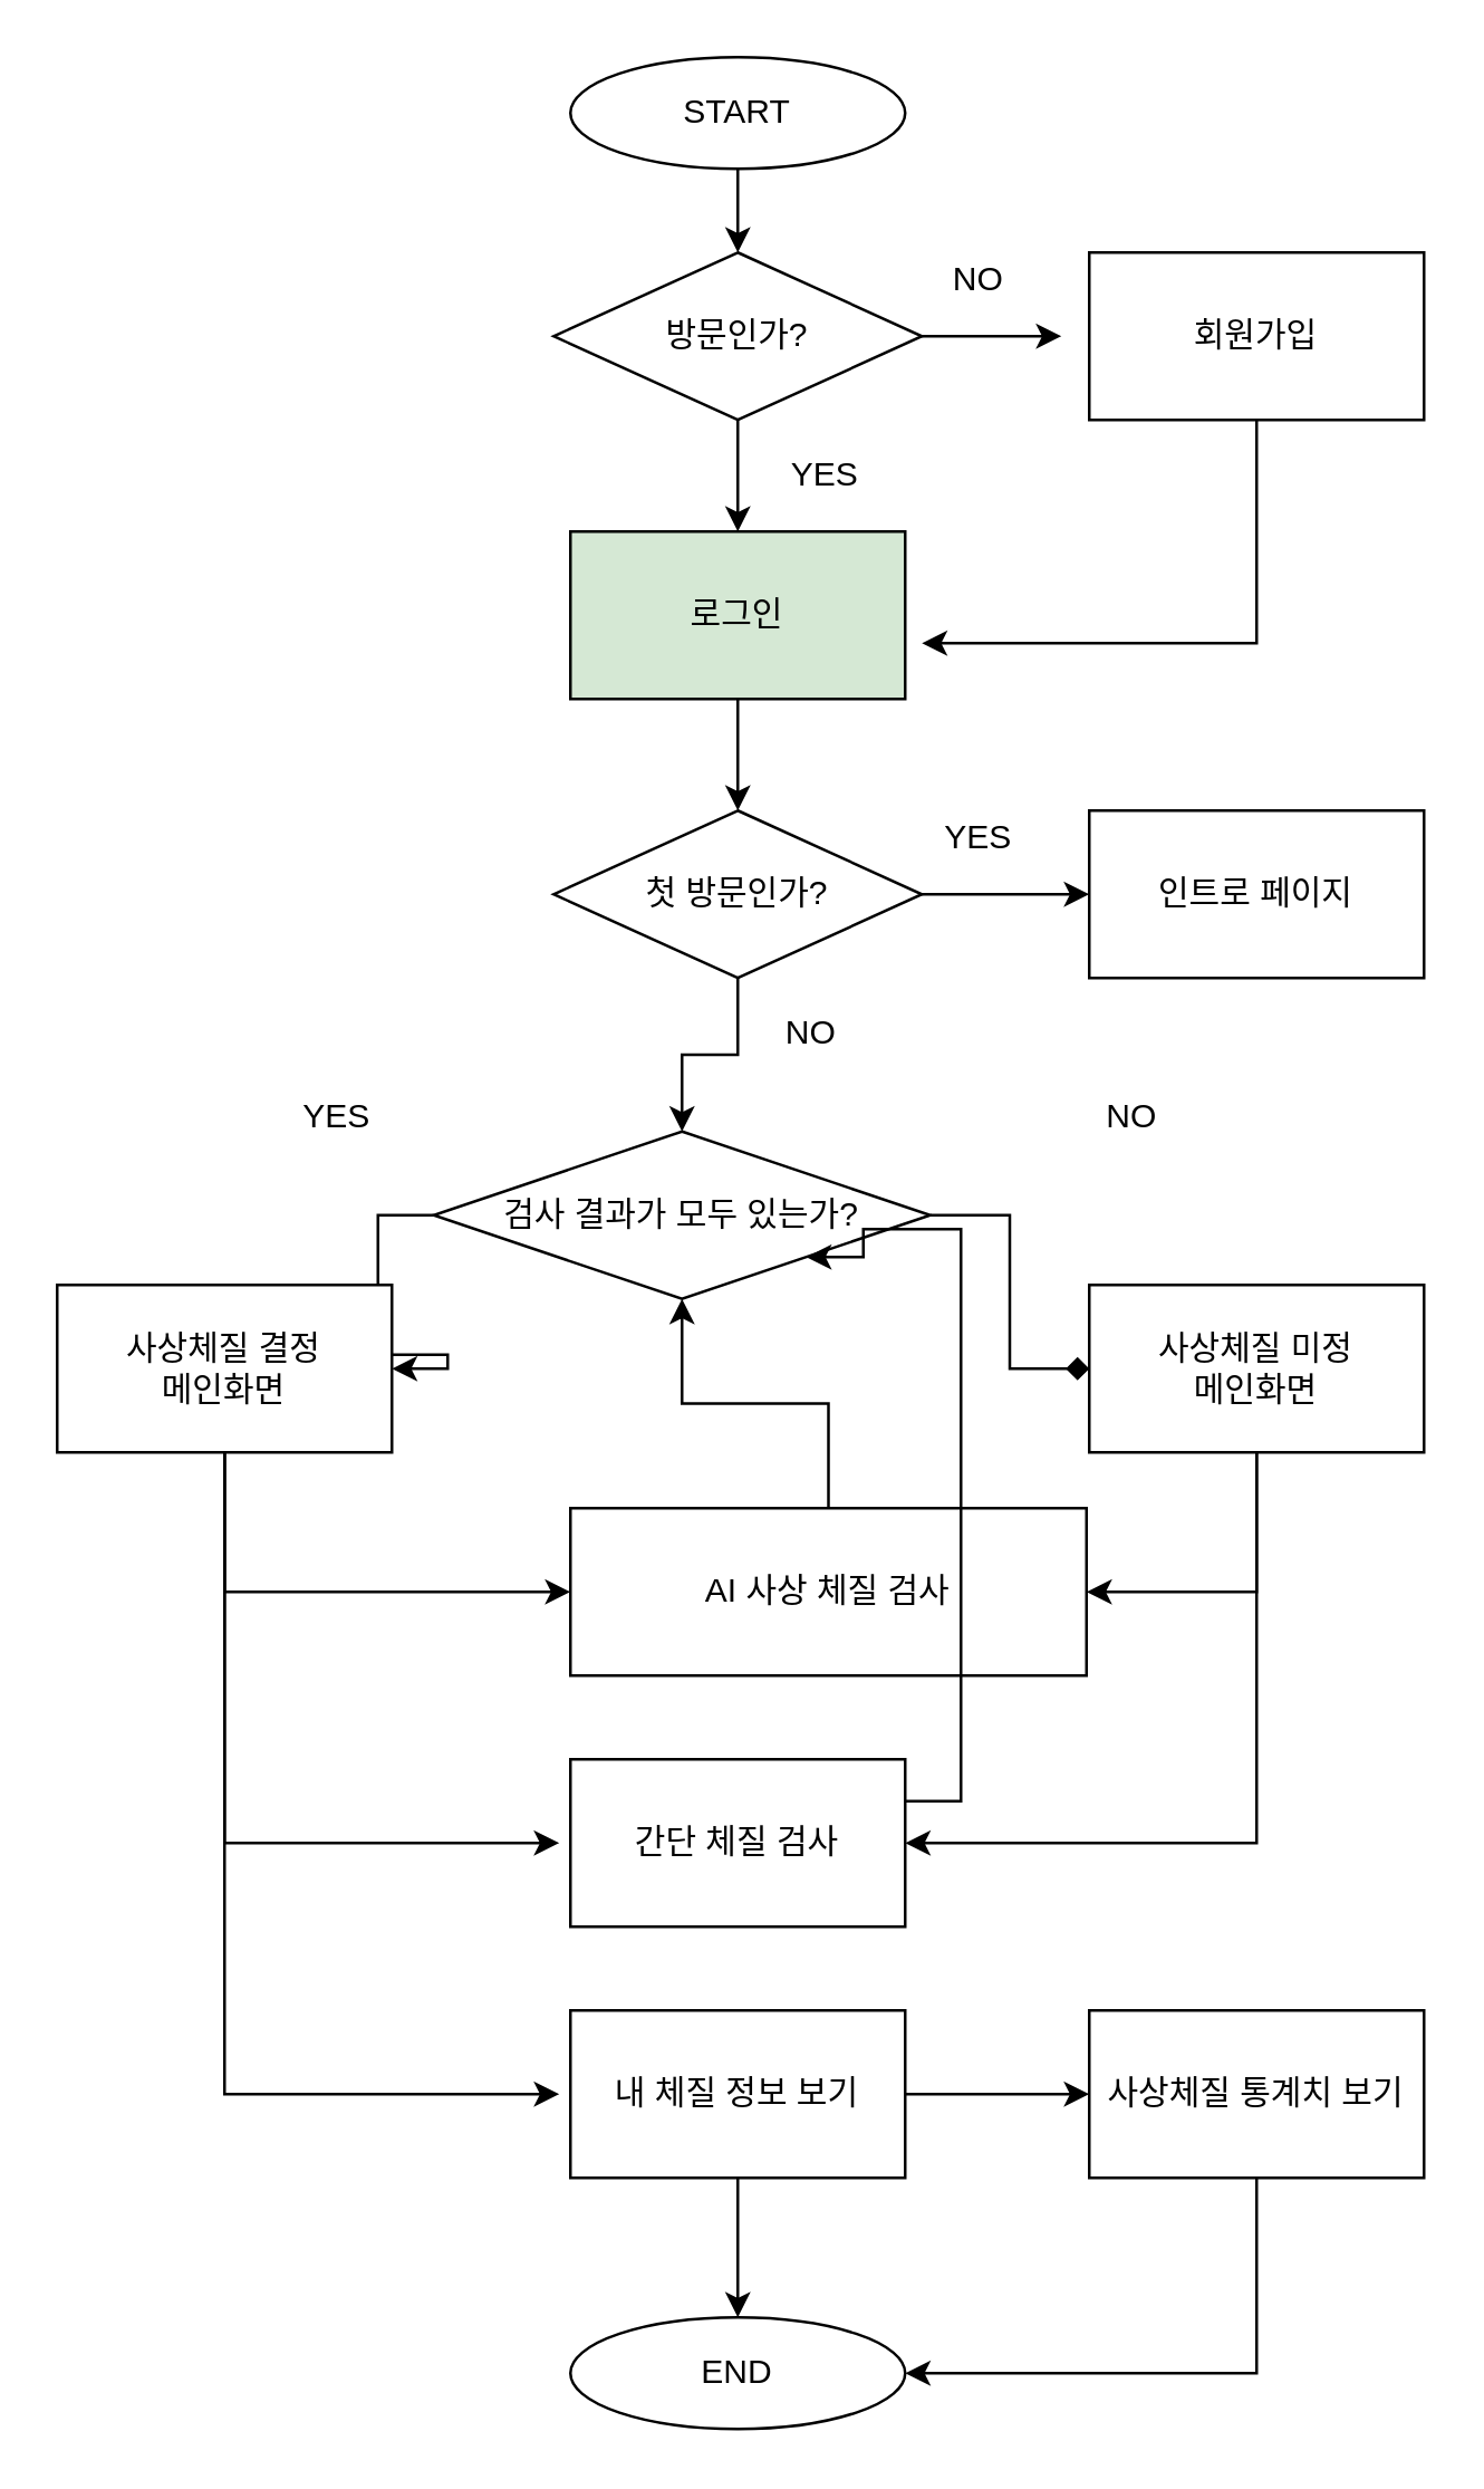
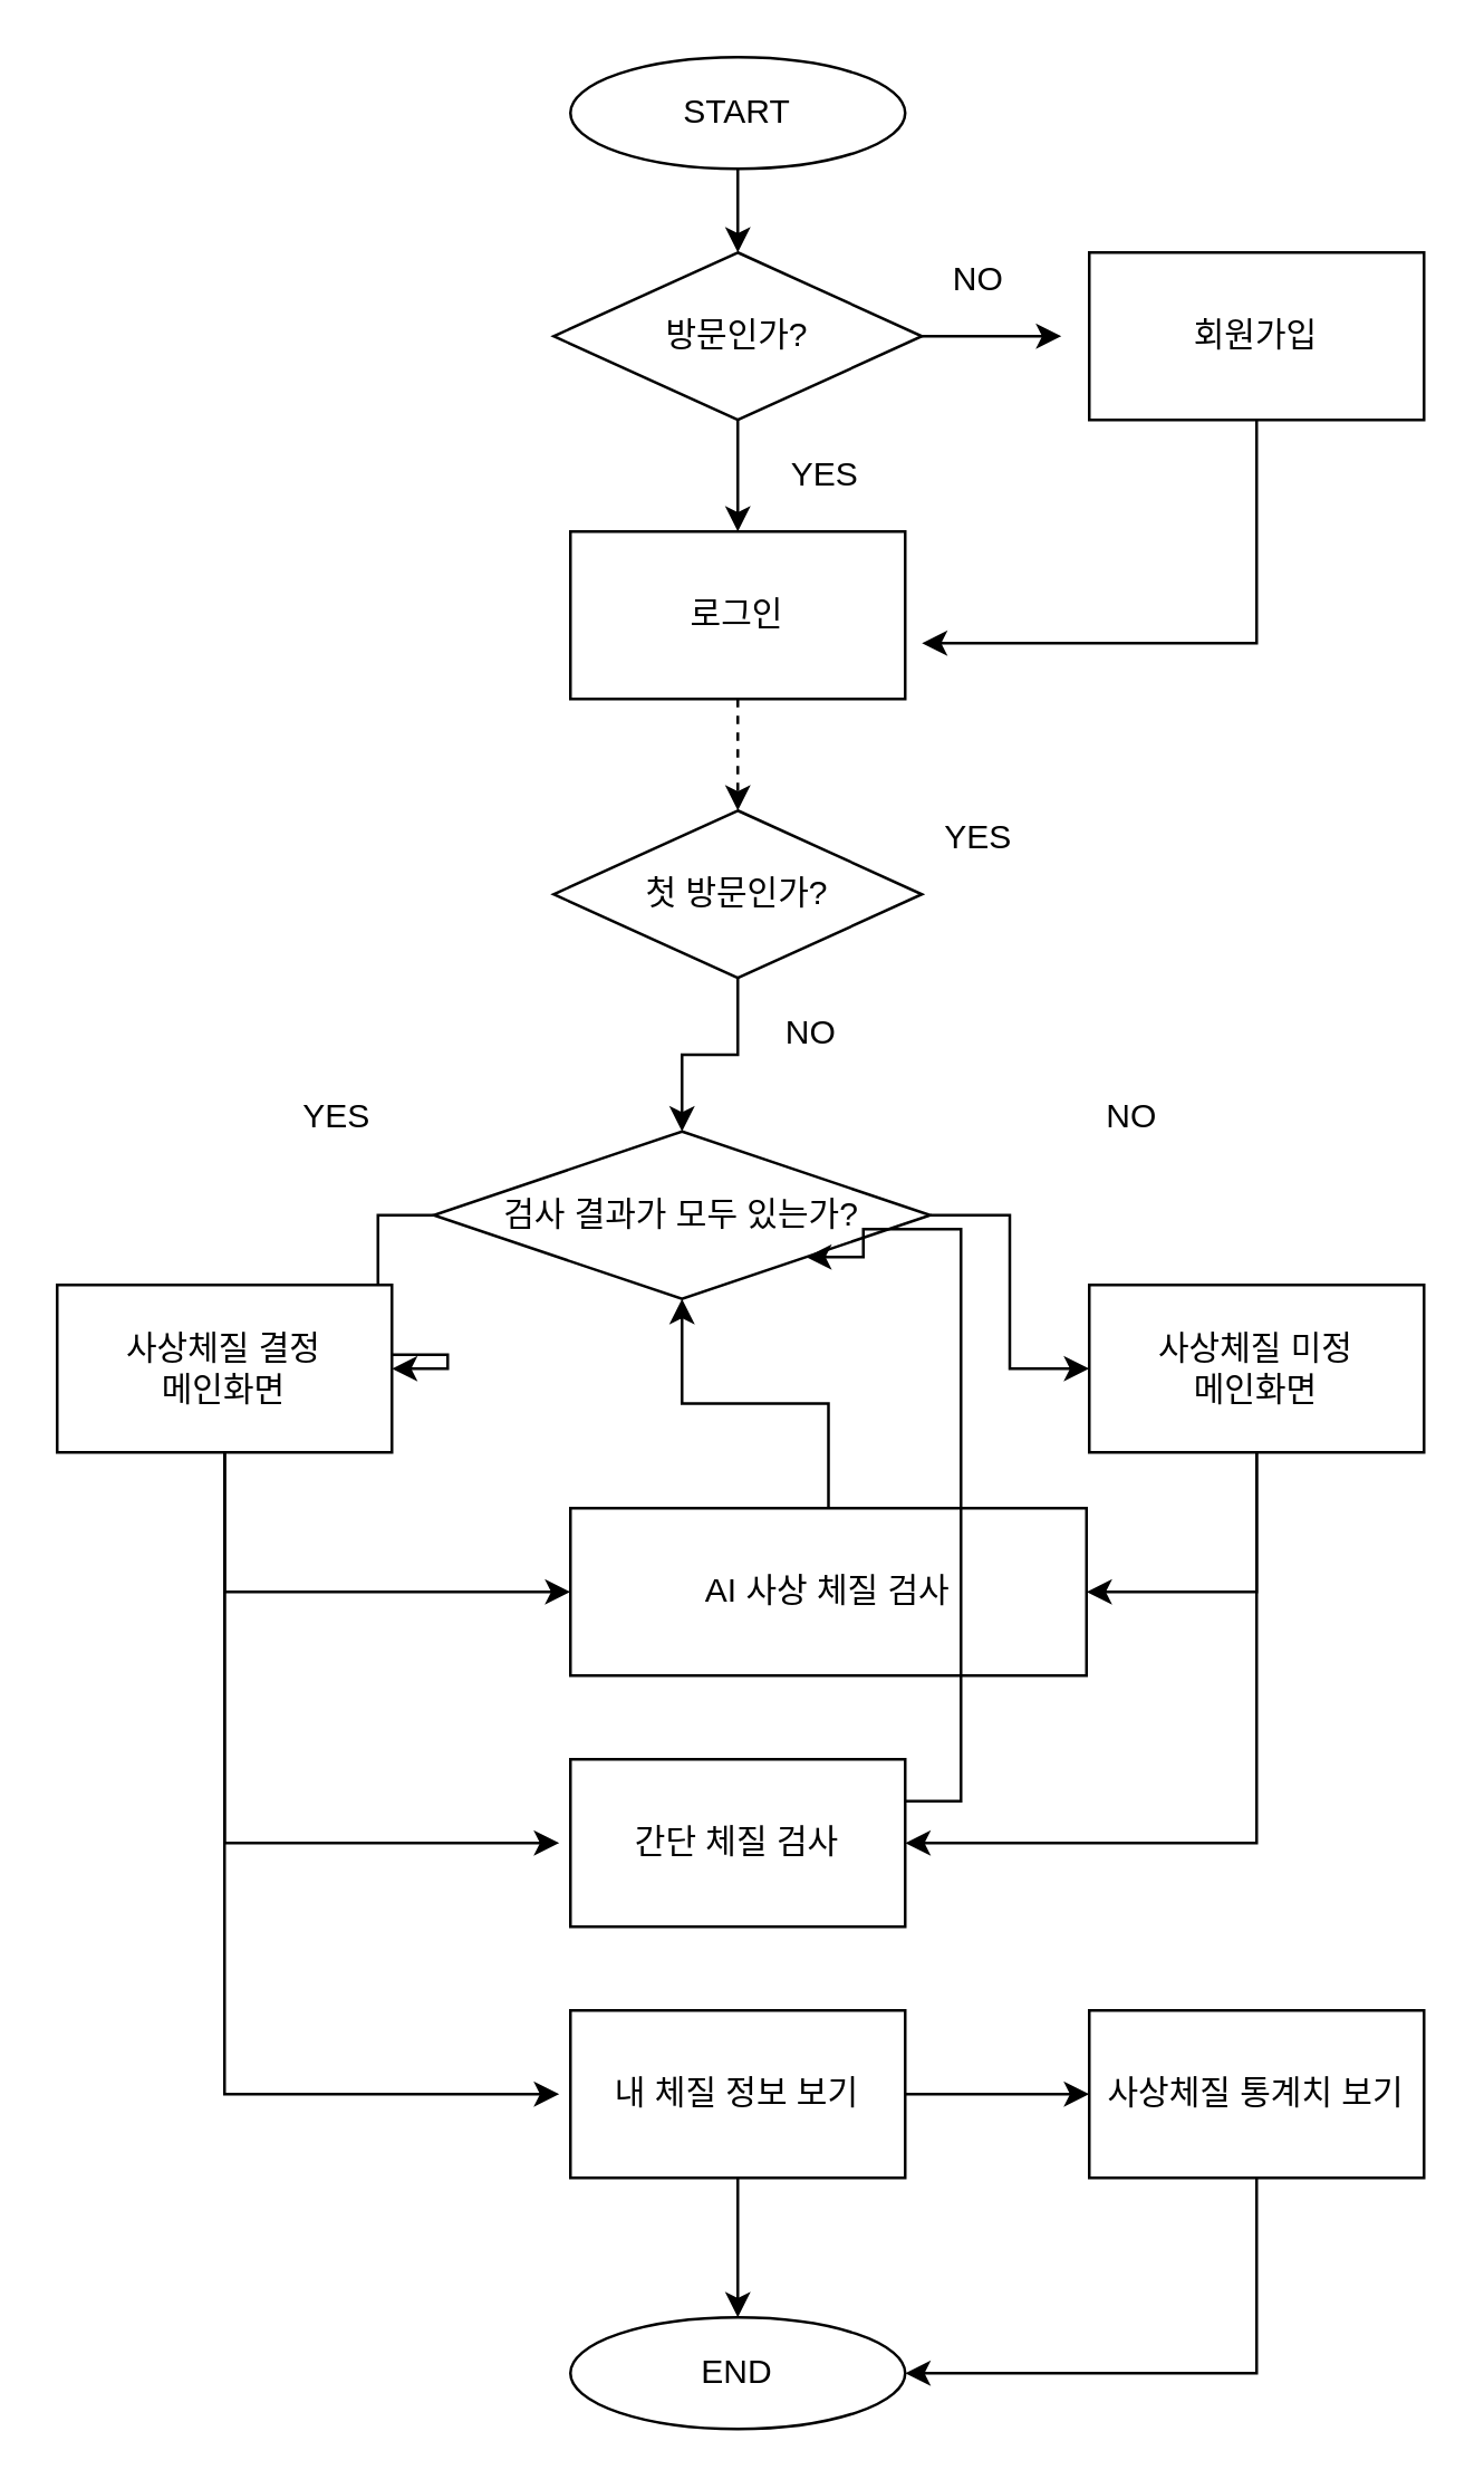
  <mxCell id="0" />
  <mxCell id="1" parent="0" />
  <mxCell id="2" style="edgeStyle=orthogonalEdgeStyle;rounded=0;orthogonalLoop=1;jettySize=auto;html=1;" parent="1" source="3" target="6" edge="1"><mxGeometry relative="1" as="geometry" /></mxCell>
  <mxCell id="3" value="START" style="ellipse;whiteSpace=wrap;html=1;" parent="1" vertex="1"><mxGeometry x="204" y="20" width="120" height="40" as="geometry" /></mxCell>
  <mxCell id="4" style="edgeStyle=orthogonalEdgeStyle;rounded=0;orthogonalLoop=1;jettySize=auto;html=1;entryX=0.5;entryY=0;entryDx=0;entryDy=0;" parent="1" source="6" target="8" edge="1"><mxGeometry relative="1" as="geometry" /></mxCell>
  <mxCell id="5" style="edgeStyle=orthogonalEdgeStyle;rounded=0;orthogonalLoop=1;jettySize=auto;html=1;" parent="1" source="6" edge="1"><mxGeometry relative="1" as="geometry"><mxPoint x="380" y="120" as="targetPoint" /></mxGeometry></mxCell>
  <mxCell id="6" value="방문인가?" style="rhombus;whiteSpace=wrap;html=1;" parent="1" vertex="1"><mxGeometry x="198" y="90" width="132" height="60" as="geometry" /></mxCell>
- <mxCell id="7" style="edgeStyle=orthogonalEdgeStyle;rounded=0;orthogonalLoop=1;jettySize=auto;html=1;" parent="1" source="8" target="15" edge="1"><mxGeometry relative="1" as="geometry" /></mxCell>
- <mxCell id="8" value="로그인" style="rounded=0;whiteSpace=wrap;html=1;fillColor=#d5e8d4;" parent="1" vertex="1"><mxGeometry x="204" y="190" width="120" height="60" as="geometry" /></mxCell>
+ <mxCell id="7" style="edgeStyle=orthogonalEdgeStyle;rounded=0;orthogonalLoop=1;jettySize=auto;html=1;dashed=1;" parent="1" source="8" target="15" edge="1"><mxGeometry relative="1" as="geometry" /></mxCell>
+ <mxCell id="8" value="로그인" style="rounded=0;whiteSpace=wrap;html=1;" parent="1" vertex="1"><mxGeometry x="204" y="190" width="120" height="60" as="geometry" /></mxCell>
  <mxCell id="9" style="edgeStyle=orthogonalEdgeStyle;rounded=0;orthogonalLoop=1;jettySize=auto;html=1;" parent="1" source="10" edge="1"><mxGeometry relative="1" as="geometry"><mxPoint x="330" y="230" as="targetPoint" /><Array as="points"><mxPoint x="450" y="230" /></Array></mxGeometry></mxCell>
  <mxCell id="10" value="회원가입" style="rounded=0;whiteSpace=wrap;html=1;" parent="1" vertex="1"><mxGeometry x="390" y="90" width="120" height="60" as="geometry" /></mxCell>
  <mxCell id="11" value="NO" style="text;html=1;align=center;verticalAlign=middle;resizable=0;points=[];autosize=1;strokeColor=none;fillColor=none;" parent="1" vertex="1"><mxGeometry x="335" y="90" width="30" height="20" as="geometry" /></mxCell>
  <mxCell id="12" value="YES" style="text;html=1;align=center;verticalAlign=middle;resizable=0;points=[];autosize=1;strokeColor=none;fillColor=none;" parent="1" vertex="1"><mxGeometry x="275" y="160" width="40" height="20" as="geometry" /></mxCell>
- <mxCell id="13" style="edgeStyle=orthogonalEdgeStyle;rounded=0;orthogonalLoop=1;jettySize=auto;html=1;" parent="1" source="15" target="16" edge="1"><mxGeometry relative="1" as="geometry" /></mxCell>
  <mxCell id="14" style="edgeStyle=orthogonalEdgeStyle;rounded=0;orthogonalLoop=1;jettySize=auto;html=1;entryX=0.5;entryY=0;entryDx=0;entryDy=0;" parent="1" source="15" target="21" edge="1"><mxGeometry relative="1" as="geometry" /></mxCell>
  <mxCell id="15" value="첫 방문인가?" style="rhombus;whiteSpace=wrap;html=1;" parent="1" vertex="1"><mxGeometry x="198" y="290" width="132" height="60" as="geometry" /></mxCell>
- <mxCell id="16" value="인트로 페이지" style="rounded=0;whiteSpace=wrap;html=1;" parent="1" vertex="1"><mxGeometry x="390" y="290" width="120" height="60" as="geometry" /></mxCell>
  <mxCell id="17" value="NO" style="text;html=1;align=center;verticalAlign=middle;resizable=0;points=[];autosize=1;strokeColor=none;fillColor=none;" parent="1" vertex="1"><mxGeometry x="275" y="360" width="30" height="20" as="geometry" /></mxCell>
  <mxCell id="18" value="YES" style="text;html=1;align=center;verticalAlign=middle;resizable=0;points=[];autosize=1;strokeColor=none;fillColor=none;" parent="1" vertex="1"><mxGeometry x="330" y="290" width="40" height="20" as="geometry" /></mxCell>
- <mxCell id="19" value="" style="edgeStyle=orthogonalEdgeStyle;rounded=0;orthogonalLoop=1;jettySize=auto;html=1;endArrow=diamond;" parent="1" source="21" target="24" edge="1"><mxGeometry relative="1" as="geometry" /></mxCell>
+ <mxCell id="19" value="" style="edgeStyle=orthogonalEdgeStyle;rounded=0;orthogonalLoop=1;jettySize=auto;html=1;" parent="1" source="21" target="24" edge="1"><mxGeometry relative="1" as="geometry" /></mxCell>
  <mxCell id="20" value="" style="edgeStyle=orthogonalEdgeStyle;rounded=0;orthogonalLoop=1;jettySize=auto;html=1;" parent="1" source="21" target="28" edge="1"><mxGeometry relative="1" as="geometry" /></mxCell>
  <mxCell id="21" value="검사 결과가 모두 있는가?" style="rhombus;whiteSpace=wrap;html=1;" parent="1" vertex="1"><mxGeometry x="155" y="405" width="178" height="60" as="geometry" /></mxCell>
  <mxCell id="22" style="edgeStyle=orthogonalEdgeStyle;rounded=0;orthogonalLoop=1;jettySize=auto;html=1;entryX=1;entryY=0.5;entryDx=0;entryDy=0;" parent="1" source="24" target="32" edge="1"><mxGeometry relative="1" as="geometry"><Array as="points"><mxPoint x="450" y="570" /></Array></mxGeometry></mxCell>
  <mxCell id="23" style="edgeStyle=orthogonalEdgeStyle;rounded=0;orthogonalLoop=1;jettySize=auto;html=1;entryX=1;entryY=0.5;entryDx=0;entryDy=0;" parent="1" source="24" target="34" edge="1"><mxGeometry relative="1" as="geometry"><Array as="points"><mxPoint x="450" y="660" /></Array></mxGeometry></mxCell>
  <mxCell id="24" value="사상체질 미정&lt;br&gt;메인화면" style="whiteSpace=wrap;html=1;" parent="1" vertex="1"><mxGeometry x="390" y="460" width="120" height="60" as="geometry" /></mxCell>
  <mxCell id="25" style="edgeStyle=orthogonalEdgeStyle;rounded=0;orthogonalLoop=1;jettySize=auto;html=1;entryX=0;entryY=0.5;entryDx=0;entryDy=0;" parent="1" source="28" target="32" edge="1"><mxGeometry relative="1" as="geometry"><Array as="points"><mxPoint x="80" y="570" /></Array></mxGeometry></mxCell>
  <mxCell id="26" style="edgeStyle=orthogonalEdgeStyle;rounded=0;orthogonalLoop=1;jettySize=auto;html=1;" parent="1" source="28" edge="1"><mxGeometry relative="1" as="geometry"><mxPoint x="200" y="660" as="targetPoint" /><Array as="points"><mxPoint x="80" y="660" /></Array></mxGeometry></mxCell>
  <mxCell id="27" style="edgeStyle=orthogonalEdgeStyle;rounded=0;orthogonalLoop=1;jettySize=auto;html=1;" parent="1" source="28" edge="1"><mxGeometry relative="1" as="geometry"><mxPoint x="200" y="750" as="targetPoint" /><Array as="points"><mxPoint x="80" y="750" /><mxPoint x="200" y="750" /></Array></mxGeometry></mxCell>
  <mxCell id="28" value="사상체질 결정&lt;br&gt;메인화면" style="whiteSpace=wrap;html=1;" parent="1" vertex="1"><mxGeometry x="20" y="460" width="120" height="60" as="geometry" /></mxCell>
  <mxCell id="29" value="YES" style="text;html=1;align=center;verticalAlign=middle;resizable=0;points=[];autosize=1;strokeColor=none;fillColor=none;" parent="1" vertex="1"><mxGeometry x="100" y="390" width="40" height="20" as="geometry" /></mxCell>
  <mxCell id="30" value="NO" style="text;html=1;align=center;verticalAlign=middle;resizable=0;points=[];autosize=1;strokeColor=none;fillColor=none;" parent="1" vertex="1"><mxGeometry x="390" y="390" width="30" height="20" as="geometry" /></mxCell>
  <mxCell id="31" style="edgeStyle=orthogonalEdgeStyle;rounded=0;orthogonalLoop=1;jettySize=auto;html=1;" parent="1" source="32" target="21" edge="1"><mxGeometry relative="1" as="geometry" /></mxCell>
  <mxCell id="32" value="AI 사상 체질 검사" style="rounded=0;whiteSpace=wrap;html=1;" parent="1" vertex="1"><mxGeometry x="204" y="540" width="185" height="60" as="geometry" /></mxCell>
  <mxCell id="33" style="edgeStyle=orthogonalEdgeStyle;rounded=0;orthogonalLoop=1;jettySize=auto;html=1;exitX=1;exitY=0.25;exitDx=0;exitDy=0;entryX=1;entryY=1;entryDx=0;entryDy=0;" parent="1" source="34" target="21" edge="1"><mxGeometry relative="1" as="geometry"><Array as="points"><mxPoint x="344" y="645" /><mxPoint x="344" y="440" /><mxPoint x="309" y="440" /></Array></mxGeometry></mxCell>
  <mxCell id="34" value="간단 체질 검사" style="rounded=0;whiteSpace=wrap;html=1;" parent="1" vertex="1"><mxGeometry x="204" y="630" width="120" height="60" as="geometry" /></mxCell>
  <mxCell id="35" style="edgeStyle=orthogonalEdgeStyle;rounded=0;orthogonalLoop=1;jettySize=auto;html=1;entryX=0.5;entryY=0;entryDx=0;entryDy=0;" parent="1" source="37" target="38" edge="1"><mxGeometry relative="1" as="geometry" /></mxCell>
  <mxCell id="36" style="edgeStyle=orthogonalEdgeStyle;rounded=0;orthogonalLoop=1;jettySize=auto;html=1;" edge="1" parent="1" source="37" target="40"><mxGeometry relative="1" as="geometry" /></mxCell>
  <mxCell id="37" value="내 체질 정보 보기" style="rounded=0;whiteSpace=wrap;html=1;" parent="1" vertex="1"><mxGeometry x="204" y="720" width="120" height="60" as="geometry" /></mxCell>
  <mxCell id="38" value="END" style="ellipse;whiteSpace=wrap;html=1;" parent="1" vertex="1"><mxGeometry x="204" y="830" width="120" height="40" as="geometry" /></mxCell>
  <mxCell id="39" style="edgeStyle=orthogonalEdgeStyle;rounded=0;orthogonalLoop=1;jettySize=auto;html=1;" edge="1" parent="1" source="40" target="38"><mxGeometry relative="1" as="geometry"><mxPoint x="330" y="850" as="targetPoint" /><Array as="points"><mxPoint x="450" y="850" /></Array></mxGeometry></mxCell>
  <mxCell id="40" value="사상체질 통계치 보기" style="rounded=0;whiteSpace=wrap;html=1;" vertex="1" parent="1"><mxGeometry x="390" y="720" width="120" height="60" as="geometry" /></mxCell>
